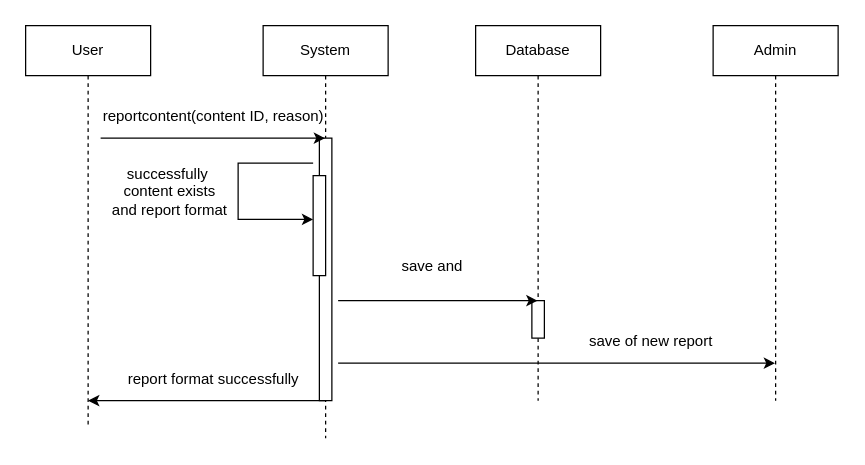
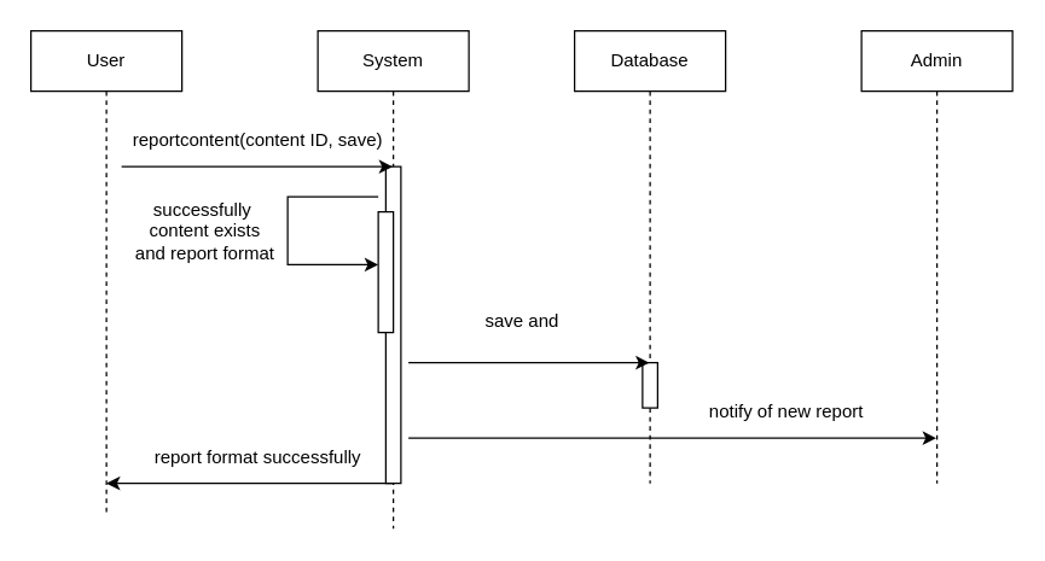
  <mxCell id="0" />
  <mxCell id="1" parent="0" />
  <mxCell id="2" value="System" style="shape=umlLifeline;perimeter=lifelinePerimeter;whiteSpace=wrap;html=1;container=0;dropTarget=0;collapsible=0;recursiveResize=0;outlineConnect=0;portConstraint=eastwest;newEdgeStyle={&quot;edgeStyle&quot;:&quot;elbowEdgeStyle&quot;,&quot;elbow&quot;:&quot;vertical&quot;,&quot;curved&quot;:0,&quot;rounded&quot;:0};" vertex="1" parent="1"><mxGeometry x="210" y="20" width="100" height="330" as="geometry" /></mxCell>
  <mxCell id="3" value="" style="html=1;points=[];perimeter=orthogonalPerimeter;outlineConnect=0;targetShapes=umlLifeline;portConstraint=eastwest;newEdgeStyle={&quot;edgeStyle&quot;:&quot;elbowEdgeStyle&quot;,&quot;elbow&quot;:&quot;vertical&quot;,&quot;curved&quot;:0,&quot;rounded&quot;:0};" vertex="1" parent="2"><mxGeometry x="45" y="90" width="10" height="210" as="geometry" /></mxCell>
  <mxCell id="4" value="" style="html=1;points=[];perimeter=orthogonalPerimeter;outlineConnect=0;targetShapes=umlLifeline;portConstraint=eastwest;newEdgeStyle={&quot;edgeStyle&quot;:&quot;elbowEdgeStyle&quot;,&quot;elbow&quot;:&quot;vertical&quot;,&quot;curved&quot;:0,&quot;rounded&quot;:0};" vertex="1" parent="2"><mxGeometry x="40" y="120" width="10" height="80" as="geometry" /></mxCell>
  <mxCell id="5" value="User" style="shape=umlLifeline;perimeter=lifelinePerimeter;whiteSpace=wrap;html=1;container=0;dropTarget=0;collapsible=0;recursiveResize=0;outlineConnect=0;portConstraint=eastwest;newEdgeStyle={&quot;edgeStyle&quot;:&quot;elbowEdgeStyle&quot;,&quot;elbow&quot;:&quot;vertical&quot;,&quot;curved&quot;:0,&quot;rounded&quot;:0};" vertex="1" parent="1"><mxGeometry x="20" y="20" width="100" height="320" as="geometry" /></mxCell>
  <mxCell id="6" value="" style="endArrow=classic;html=1;rounded=0;" edge="1" parent="1" target="2"><mxGeometry width="50" height="50" relative="1" as="geometry"><mxPoint x="80" y="110" as="sourcePoint" /><mxPoint x="130" y="60" as="targetPoint" /></mxGeometry></mxCell>
- <mxCell id="7" value="reportcontent(content ID, reason)" style="text;html=1;align=center;verticalAlign=middle;resizable=0;points=[];autosize=1;strokeColor=none;fillColor=none;" vertex="1" parent="1"><mxGeometry x="70" y="78" width="200" height="30" as="geometry" /></mxCell>
+ <mxCell id="7" value="reportcontent(content ID, save)" style="text;html=1;align=center;verticalAlign=middle;resizable=0;points=[];autosize=1;strokeColor=none;fillColor=none;" vertex="1" parent="1"><mxGeometry x="70" y="78" width="200" height="30" as="geometry" /></mxCell>
  <mxCell id="8" value="" style="endArrow=classic;html=1;rounded=0;edgeStyle=orthogonalEdgeStyle;" edge="1" parent="1"><mxGeometry width="50" height="50" relative="1" as="geometry"><mxPoint x="250" y="130" as="sourcePoint" /><mxPoint x="250" y="175" as="targetPoint" /><Array as="points"><mxPoint x="190" y="130" /><mxPoint x="190" y="175" /></Array></mxGeometry></mxCell>
  <mxCell id="9" value="successfully&amp;nbsp;&lt;div&gt;content exists&lt;/div&gt;&lt;div&gt;and report format&lt;/div&gt;" style="text;html=1;align=center;verticalAlign=middle;resizable=0;points=[];autosize=1;strokeColor=none;fillColor=none;" vertex="1" parent="1"><mxGeometry x="80" y="123" width="110" height="60" as="geometry" /></mxCell>
  <mxCell id="10" value="Database" style="shape=umlLifeline;perimeter=lifelinePerimeter;whiteSpace=wrap;html=1;container=0;dropTarget=0;collapsible=0;recursiveResize=0;outlineConnect=0;portConstraint=eastwest;newEdgeStyle={&quot;edgeStyle&quot;:&quot;elbowEdgeStyle&quot;,&quot;elbow&quot;:&quot;vertical&quot;,&quot;curved&quot;:0,&quot;rounded&quot;:0};" vertex="1" parent="1"><mxGeometry x="380" y="20" width="100" height="300" as="geometry" /></mxCell>
  <mxCell id="11" value="" style="html=1;points=[];perimeter=orthogonalPerimeter;outlineConnect=0;targetShapes=umlLifeline;portConstraint=eastwest;newEdgeStyle={&quot;edgeStyle&quot;:&quot;elbowEdgeStyle&quot;,&quot;elbow&quot;:&quot;vertical&quot;,&quot;curved&quot;:0,&quot;rounded&quot;:0};" vertex="1" parent="10"><mxGeometry x="45" y="220" width="10" height="30" as="geometry" /></mxCell>
  <mxCell id="12" value="" style="endArrow=classic;html=1;rounded=0;" edge="1" parent="1" target="10"><mxGeometry width="50" height="50" relative="1" as="geometry"><mxPoint x="270" y="240" as="sourcePoint" /><mxPoint x="320" y="190" as="targetPoint" /></mxGeometry></mxCell>
  <mxCell id="13" value="save and" style="text;html=1;align=center;verticalAlign=middle;resizable=0;points=[];autosize=1;strokeColor=none;fillColor=none;" vertex="1" parent="1"><mxGeometry x="305" y="198" width="80" height="30" as="geometry" /></mxCell>
  <mxCell id="14" value="Admin" style="shape=umlLifeline;perimeter=lifelinePerimeter;whiteSpace=wrap;html=1;container=0;dropTarget=0;collapsible=0;recursiveResize=0;outlineConnect=0;portConstraint=eastwest;newEdgeStyle={&quot;edgeStyle&quot;:&quot;elbowEdgeStyle&quot;,&quot;elbow&quot;:&quot;vertical&quot;,&quot;curved&quot;:0,&quot;rounded&quot;:0};" vertex="1" parent="1"><mxGeometry x="570" y="20" width="100" height="300" as="geometry" /></mxCell>
  <mxCell id="15" value="" style="endArrow=classic;html=1;rounded=0;" edge="1" parent="1" target="14"><mxGeometry width="50" height="50" relative="1" as="geometry"><mxPoint x="270" y="290" as="sourcePoint" /><mxPoint x="320" y="240" as="targetPoint" /></mxGeometry></mxCell>
- <mxCell id="16" value="save of new report" style="text;html=1;align=center;verticalAlign=middle;resizable=0;points=[];autosize=1;strokeColor=none;fillColor=none;" vertex="1" parent="1"><mxGeometry x="460" y="258" width="120" height="30" as="geometry" /></mxCell>
+ <mxCell id="16" value="notify of new report" style="text;html=1;align=center;verticalAlign=middle;resizable=0;points=[];autosize=1;strokeColor=none;fillColor=none;" vertex="1" parent="1"><mxGeometry x="460" y="258" width="120" height="30" as="geometry" /></mxCell>
  <mxCell id="17" value="" style="endArrow=classic;html=1;rounded=0;" edge="1" parent="1"><mxGeometry width="50" height="50" relative="1" as="geometry"><mxPoint x="260" y="320" as="sourcePoint" /><mxPoint x="70" y="320" as="targetPoint" /></mxGeometry></mxCell>
  <mxCell id="18" value="report format successfully" style="text;html=1;align=center;verticalAlign=middle;resizable=0;points=[];autosize=1;strokeColor=none;fillColor=none;" vertex="1" parent="1"><mxGeometry x="80" y="288" width="180" height="30" as="geometry" /></mxCell>
